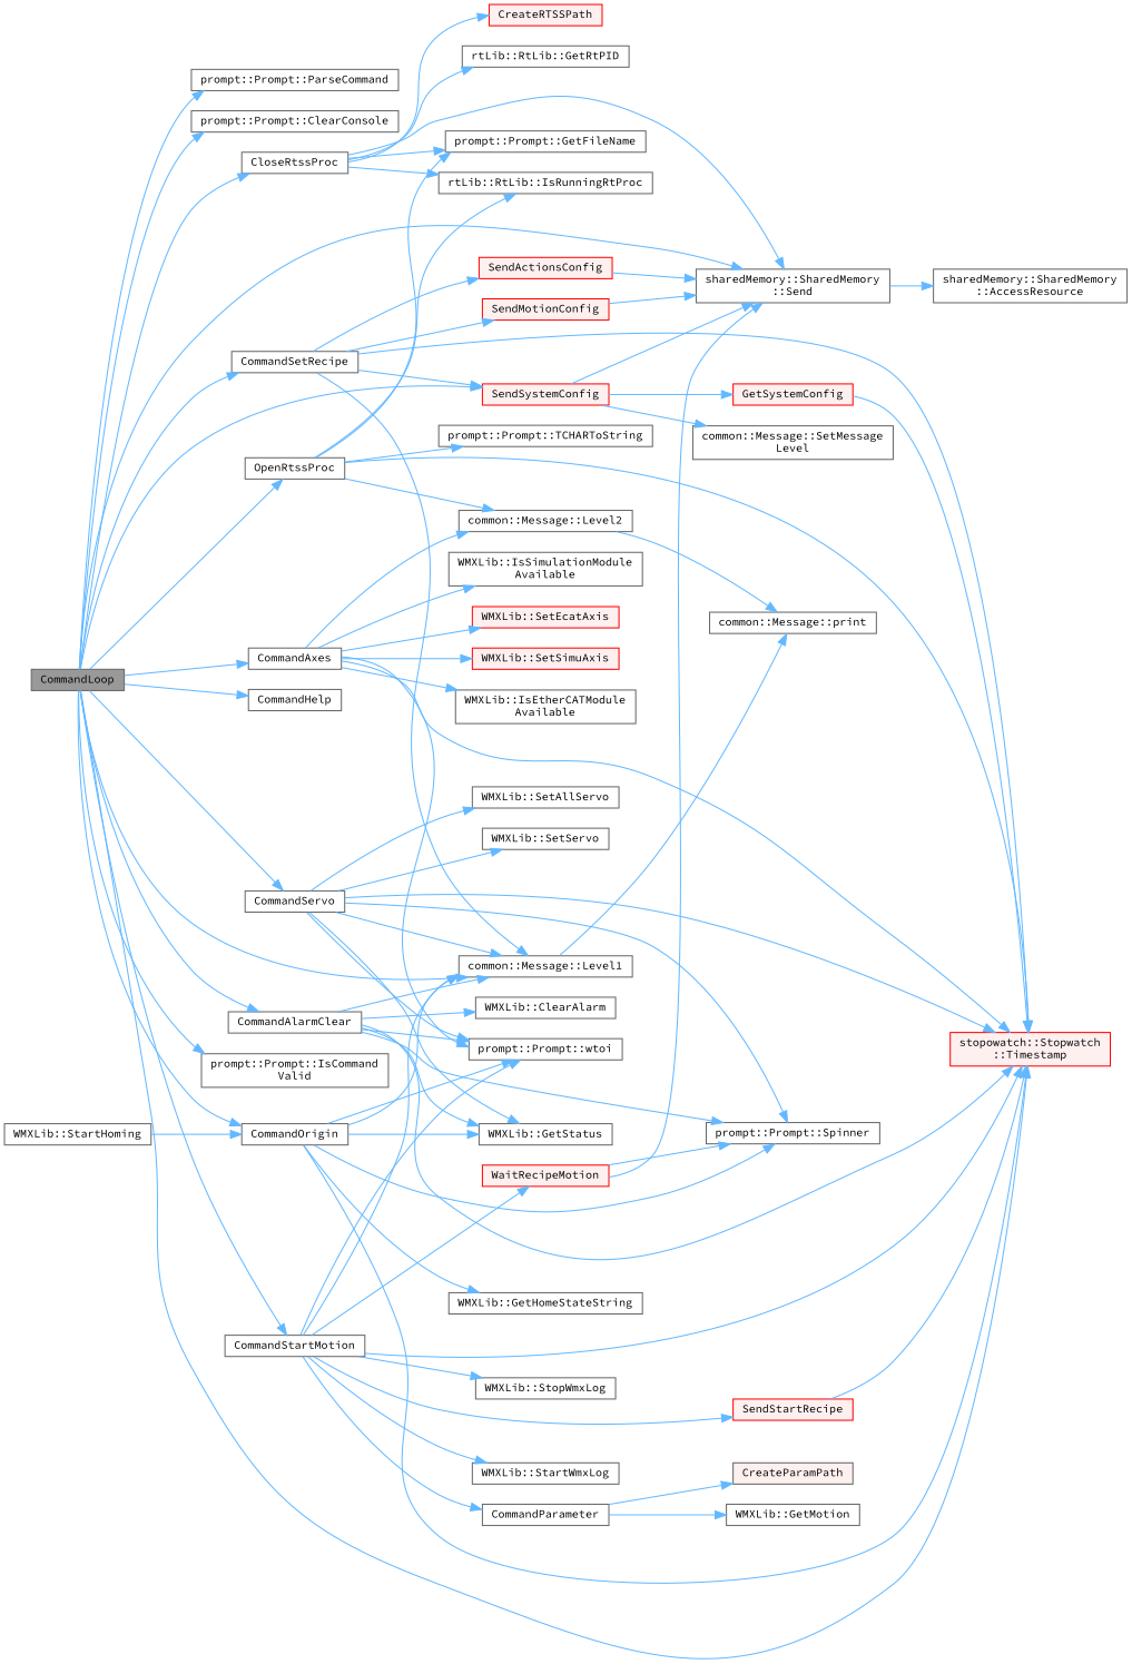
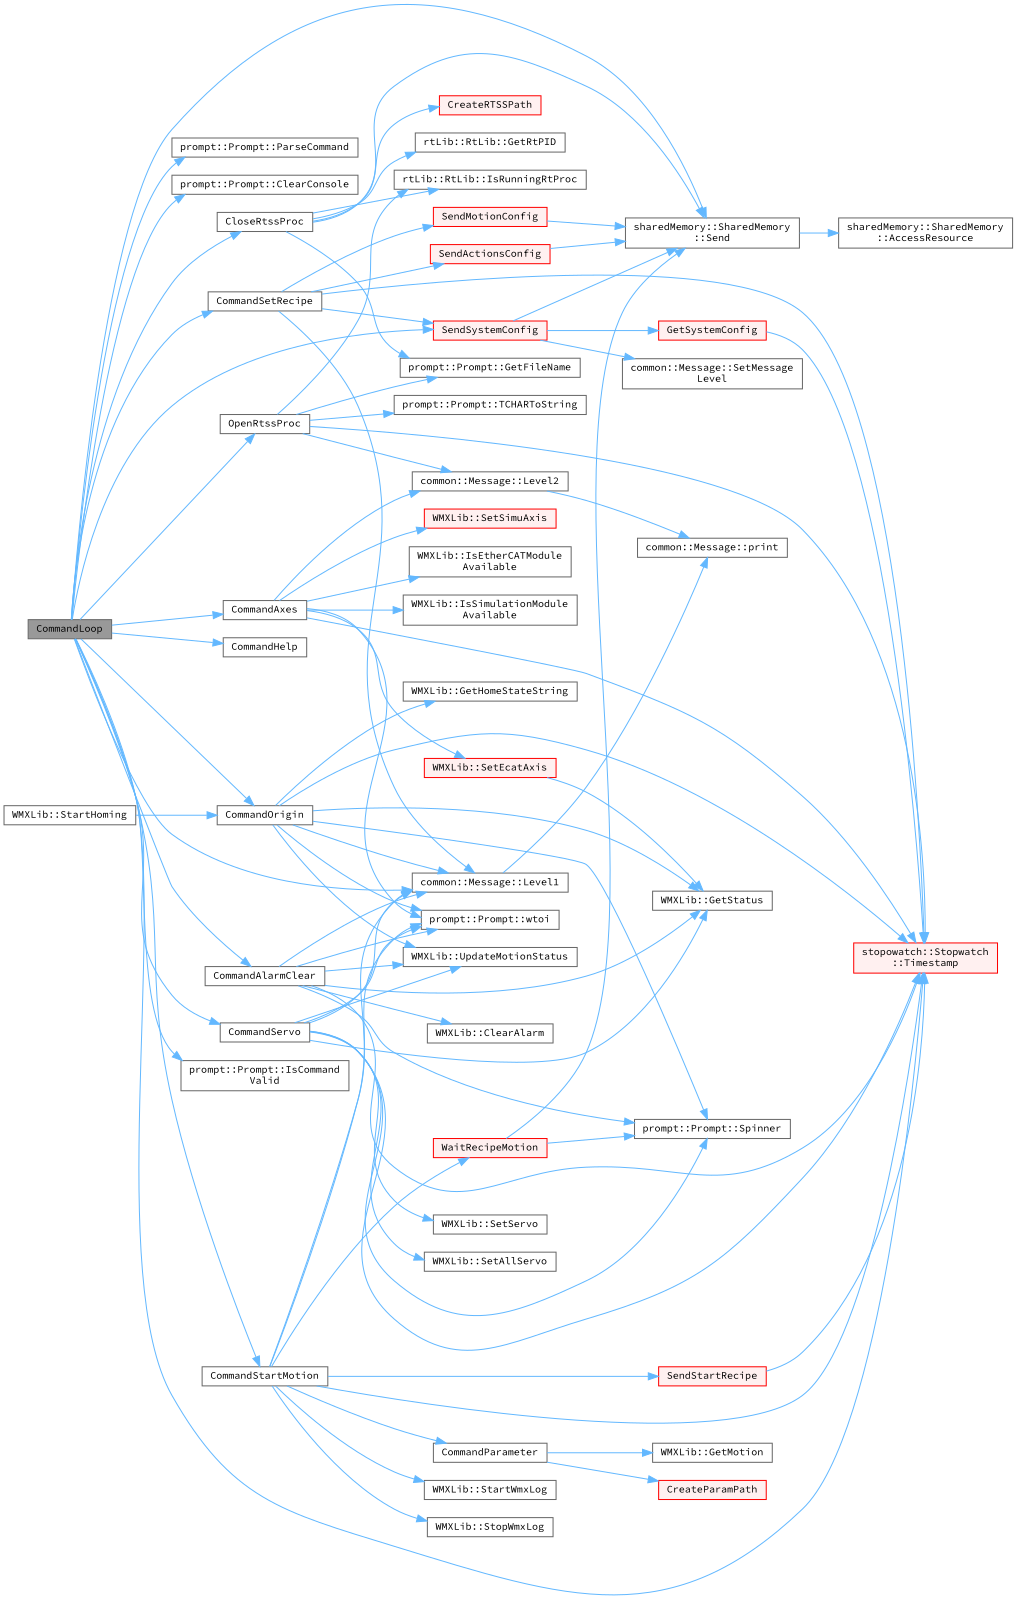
  digraph {
    fontname="Source Code Pro"
    rankdir=LR
    node [color=grey40 fillcolor=white fontname="Source Code Pro" fontsize=10 shape=box style=filled]
    edge [color=steelblue1 fontname="Source Code Pro" fontsize=10 labelfontname=Helvetica labelfontsize=10 style=solid]
    n1 [color=gray40 fillcolor=grey60 fontcolor=black height=0.2 label=CommandLoop width=0.4]
    n2 [height=0.2 label="prompt::Prompt::ClearConsole" width=0.4]
    n3 [height=0.2 label=CloseRtssProc width=0.4]
    n4 [height=0.2 label="sharedMemory::SharedMemory\l::Send" width=0.4]
    n5 [height=0.2 label=CommandAlarmClear width=0.4]
    n6 [height=0.2 label="common::Message::Level1" width=0.4]
    n7 [color=red fillcolor="#FFF0F0" height=0.2 label="stopowatch::Stopwatch\l::Timestamp" width=0.4]
    n8 [height=0.2 label=CommandAxes width=0.4]
    n9 [height=0.2 label=CommandHelp width=0.4]
    n10 [height=0.2 label=CommandOrigin width=0.4]
    n11 [height=0.2 label=CommandServo width=0.4]
    n12 [height=0.2 label=CommandSetRecipe width=0.4]
    n13 [color=red fillcolor="#FFF0F0" height=0.2 label=SendSystemConfig width=0.4]
    n14 [height=0.2 label=CommandStartMotion width=0.4]
    n15 [height=0.2 label="prompt::Prompt::IsCommand\lValid" width=0.4]
    n16 [height=0.2 label=OpenRtssProc width=0.4]
    n17 [height=0.2 label="prompt::Prompt::ParseCommand" width=0.4]
    n18 [color=red fillcolor="#FFF0F0" height=0.2 label=CreateRTSSPath width=0.4]
    n19 [height=0.2 label="prompt::Prompt::GetFileName" width=0.4]
    n20 [height=0.2 label="rtLib::RtLib::GetRtPID" width=0.4]
    n21 [height=0.2 label="rtLib::RtLib::IsRunningRtProc" width=0.4]
    n22 [height=0.2 label="sharedMemory::SharedMemory\l::AccessResource" width=0.4]
    n23 [height=0.2 label="WMXLib::ClearAlarm" width=0.4]
    n24 [height=0.2 label="WMXLib::GetStatus" width=0.4]
    n25 [height=0.2 label="prompt::Prompt::Spinner" width=0.4]
+   n26 [height=0.2 label="WMXLib::UpdateMotionStatus" width=0.4]
    n27 [height=0.2 label="prompt::Prompt::wtoi" width=0.4]
    n28 [height=0.2 label="common::Message::print" width=0.4]
    n29 [height=0.2 label="WMXLib::IsEtherCATModule\lAvailable" width=0.4]
    n30 [height=0.2 label="WMXLib::IsSimulationModule\lAvailable" width=0.4]
    n31 [height=0.2 label="common::Message::Level2" width=0.4]
    n32 [color=red fillcolor="#FFF0F0" height=0.2 label="WMXLib::SetEcatAxis" width=0.4]
    n33 [color=red fillcolor="#FFF0F0" height=0.2 label="WMXLib::SetSimuAxis" width=0.4]
    n34 [height=0.2 label="WMXLib::GetHomeStateString" width=0.4]
    n35 [height=0.2 label=CommandParameter width=0.4]
-   n36 [fillcolor="#FFF0F0" height=0.2 label=CreateParamPath width=0.4]
+   n36 [color=red fillcolor="#FFF0F0" height=0.2 label=CreateParamPath width=0.4]
    n37 [height=0.2 label="WMXLib::GetMotion" width=0.4]
    n38 [height=0.2 label="WMXLib::SetAllServo" width=0.4]
    n39 [height=0.2 label="WMXLib::SetServo" width=0.4]
    n40 [color=red fillcolor="#FFF0F0" height=0.2 label=SendActionsConfig width=0.4]
    n41 [color=red fillcolor="#FFF0F0" height=0.2 label=SendMotionConfig width=0.4]
    n42 [color=red fillcolor="#FFF0F0" height=0.2 label=GetSystemConfig width=0.4]
    n43 [height=0.2 label="common::Message::SetMessage\lLevel" width=0.4]
    n44 [color=red fillcolor="#FFF0F0" height=0.2 label=SendStartRecipe width=0.4]
    n45 [height=0.2 label="WMXLib::StartWmxLog" width=0.4]
    n46 [height=0.2 label="WMXLib::StopWmxLog" width=0.4]
    n47 [color=red fillcolor="#FFF0F0" height=0.2 label=WaitRecipeMotion width=0.4]
    n48 [height=0.2 label="prompt::Prompt::TCHARToString" width=0.4]
    n49 [height=0.2 label="WMXLib::StartHoming" width=0.4]
    n1 -> n2
    n1 -> n3
    n1 -> n4
    n1 -> n5
    n1 -> n6
    n1 -> n7
    n1 -> n8
    n1 -> n9
    n1 -> n10
    n1 -> n11
    n1 -> n12
    n1 -> n13
    n1 -> n14
    n1 -> n15
    n1 -> n16
    n1 -> n17
    n3 -> n4
    n3 -> n18
    n3 -> n19
    n3 -> n20
    n3 -> n21
    n4 -> n22
    n5 -> n6
    n5 -> n7
    n5 -> n23
    n5 -> n24
    n5 -> n25
+   n5 -> n26
    n5 -> n27
    n6 -> n28
    n8 -> n7
    n8 -> n27
    n8 -> n29
    n8 -> n30
    n8 -> n31
    n8 -> n32
    n8 -> n33
    n10 -> n6
    n10 -> n7
    n10 -> n24
    n10 -> n25
+   n10 -> n26
    n10 -> n27
    n10 -> n34
    n11 -> n6
    n11 -> n7
    n11 -> n24
    n11 -> n25
+   n11 -> n26
    n11 -> n27
    n11 -> n38
    n11 -> n39
    n12 -> n6
    n12 -> n7
    n12 -> n13
    n12 -> n40
    n12 -> n41
    n13 -> n4
    n13 -> n42
    n13 -> n43
    n14 -> n6
    n14 -> n7
    n14 -> n27
    n14 -> n35
    n14 -> n44
    n14 -> n45
    n14 -> n46
    n14 -> n47
    n16 -> n7
    n16 -> n19
    n16 -> n21
    n16 -> n31
    n16 -> n48
    n31 -> n28
+   n32 -> n24
    n35 -> n36
    n35 -> n37
    n40 -> n4
    n41 -> n4
    n42 -> n7
    n44 -> n7
    n47 -> n4
    n47 -> n25
    n49 -> n10
  }
